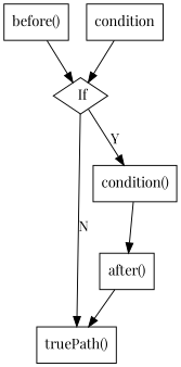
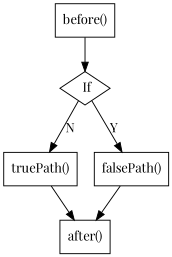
  digraph {
    compound=true
    fontname="Playfair Display"
    node [fillcolor=white fontname="Playfair Display" shape=rect style=filled]
    edge [fontname="Playfair Display"]
    n1 [label="before()"]
    n2 [label=" If" shape=diamond]
-   n3 [label=condition]
    n4 [label="truePath()"]
-   n5 [label="condition()"]
+   n5 [label="falsePath()"]
    n6 [label="after()"]
    n1 -> n2
    n2 -> n4 [label=N]
    n2 -> n5 [label=Y]
-   n3 -> n2
-   n6 -> n4
+   n4 -> n6
    n5 -> n6
  }
